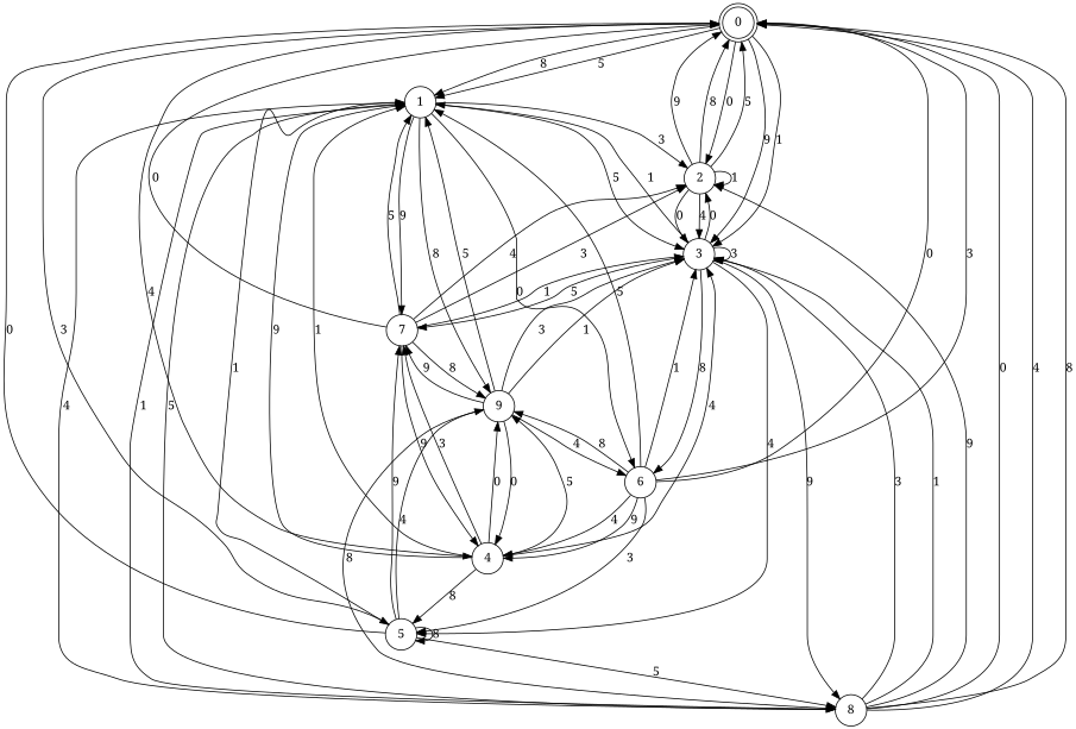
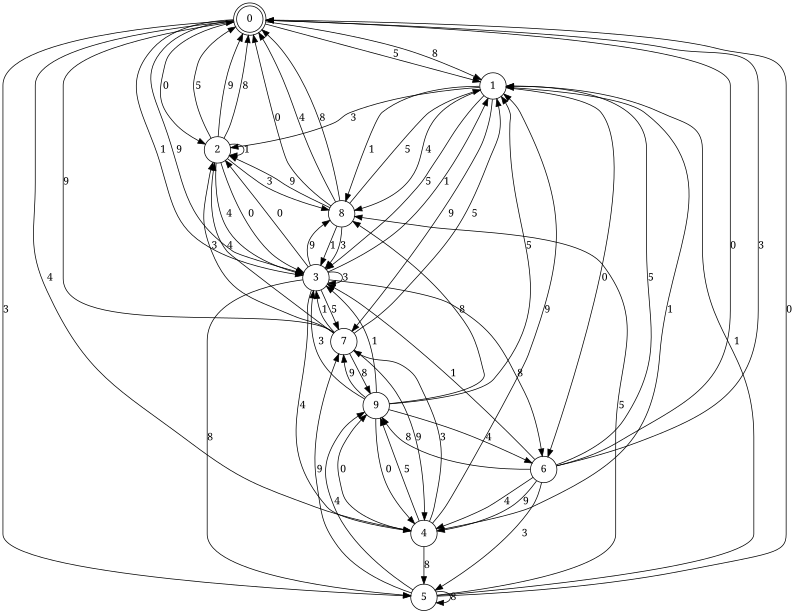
  digraph {
    fontname="Noto Serif"
    node [fontname="Noto Serif" shape=circle]
    edge [fontname="Noto Serif"]
    n1 [label=0 shape=doublecircle]
    n2 [label=1]
    n3 [label=2]
    n4 [label=3]
    n5 [label=4]
    n6 [label=5]
    n7 [label=6]
    n8 [label=7]
    n9 [label=8]
    n10 [label=9]
    n1 -> n2 [label=5]
    n1 -> n2 [label=8]
    n1 -> n3 [label=0]
    n1 -> n4 [label=9]
    n1 -> n4 [label=1]
    n1 -> n5 [label=4]
    n1 -> n6 [label=3]
    n2 -> n3 [label=3]
    n2 -> n4 [label=5]
    n2 -> n7 [label=0]
    n2 -> n8 [label=9]
    n2 -> n9 [label=4]
    n2 -> n9 [label=1]
-   n2 -> n10 [label=8]
    n3 -> n1 [label=5]
    n3 -> n1 [label=9]
    n3 -> n1 [label=8]
    n3 -> n3 [label=1]
    n3 -> n4 [label=0]
    n3 -> n4 [label=4]
+   n3 -> n9 [label=3]
    n4 -> n2 [label=1]
    n4 -> n3 [label=0]
    n4 -> n4 [label=3]
-   n4 -> n6 [label=4]
+   n4 -> n6 [label=8]
    n4 -> n7 [label=8]
    n4 -> n8 [label=5]
    n4 -> n9 [label=9]
    n5 -> n2 [label=9]
    n5 -> n2 [label=1]
-   n5 -> n4 [label=4]
+   n4 -> n5 [label=4]
    n5 -> n6 [label=8]
    n5 -> n8 [label=3]
    n5 -> n10 [label=5]
    n5 -> n10 [label=0]
    n6 -> n1 [label=0]
    n6 -> n2 [label=1]
    n6 -> n6 [label=8]
    n6 -> n8 [label=9]
    n6 -> n9 [label=5]
    n6 -> n10 [label=4]
    n7 -> n1 [label=0]
    n7 -> n1 [label=3]
    n7 -> n2 [label=5]
    n7 -> n4 [label=1]
    n7 -> n5 [label=9]
    n7 -> n5 [label=4]
    n7 -> n6 [label=3]
    n7 -> n10 [label=8]
-   n8 -> n1 [label=0]
+   n8 -> n1 [label=9]
    n8 -> n2 [label=5]
    n8 -> n3 [label=4]
    n8 -> n3 [label=3]
    n8 -> n4 [label=1]
    n8 -> n5 [label=9]
    n8 -> n10 [label=8]
    n9 -> n1 [label=0]
    n9 -> n1 [label=4]
    n9 -> n1 [label=8]
    n9 -> n2 [label=5]
    n9 -> n3 [label=9]
    n9 -> n4 [label=3]
    n9 -> n4 [label=1]
    n10 -> n2 [label=5]
    n10 -> n4 [label=3]
    n10 -> n4 [label=1]
    n10 -> n5 [label=0]
    n10 -> n7 [label=4]
    n10 -> n8 [label=9]
    n10 -> n9 [label=8]
  }
